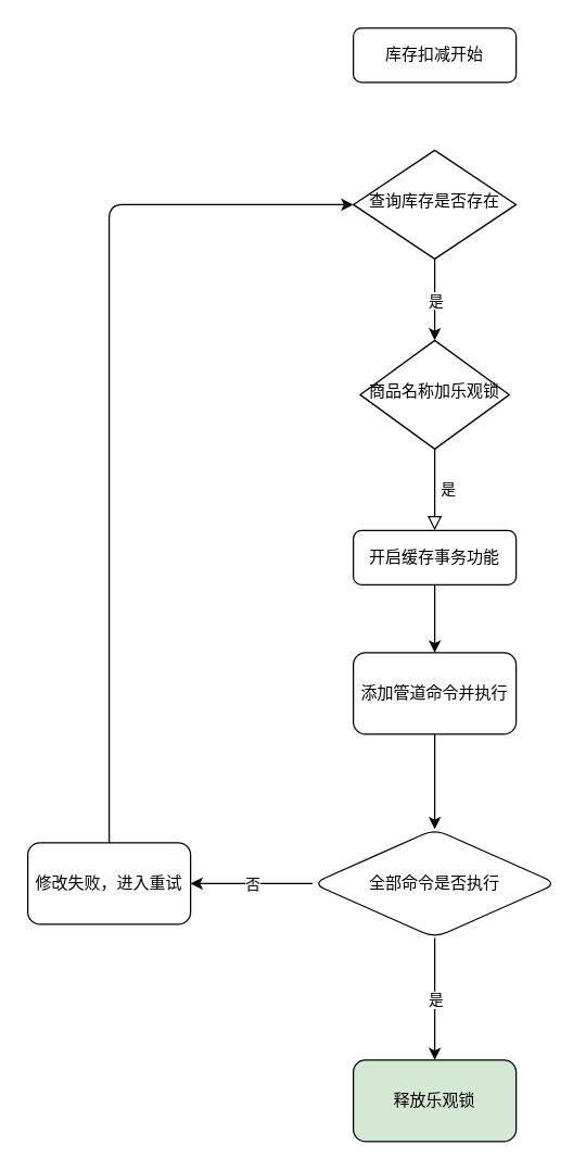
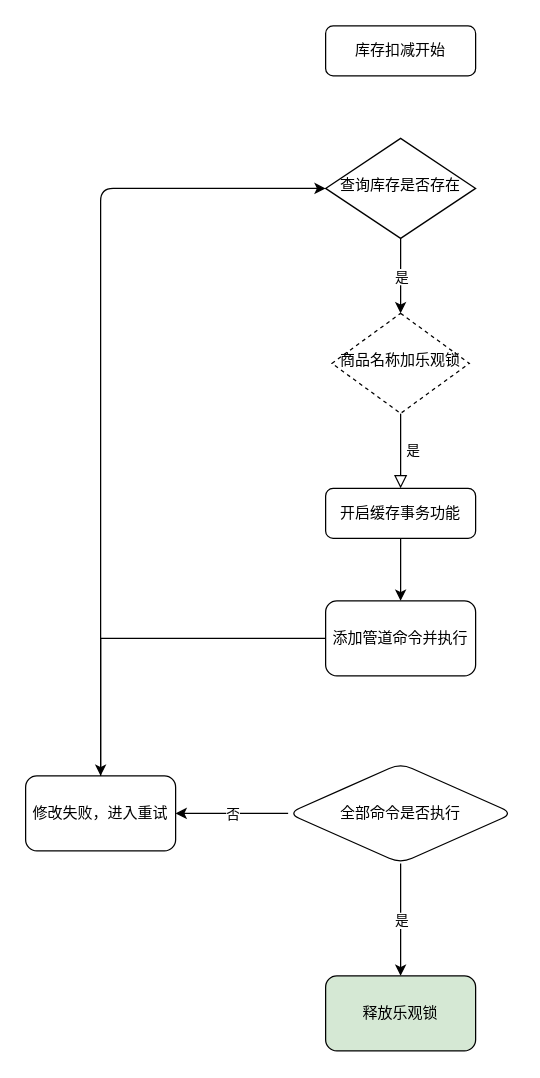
  <mxCell id="0" />
  <mxCell id="1" parent="0" />
  <mxCell id="2" value="库存扣减开始" style="rounded=1;whiteSpace=wrap;html=1;fontSize=12;glass=0;strokeWidth=1;shadow=0;" parent="1" vertex="1"><mxGeometry x="260" y="20" width="120" height="40" as="geometry" /></mxCell>
  <mxCell id="3" value="查询库存是否存在" style="rhombus;whiteSpace=wrap;html=1;shadow=0;fontFamily=Helvetica;fontSize=12;align=center;strokeWidth=1;spacing=6;spacingTop=-4;" parent="1" vertex="1"><mxGeometry x="260" y="110" width="120" height="80" as="geometry" /></mxCell>
  <mxCell id="4" value="是" style="rounded=0;html=1;jettySize=auto;orthogonalLoop=1;fontSize=11;endArrow=block;endFill=0;endSize=8;strokeWidth=1;shadow=0;labelBackgroundColor=none;edgeStyle=orthogonalEdgeStyle;" parent="1" source="5" target="7" edge="1"><mxGeometry y="10" relative="1" as="geometry"><mxPoint as="offset" /></mxGeometry></mxCell>
- <mxCell id="5" value="商品名称加乐观锁" style="rhombus;whiteSpace=wrap;html=1;shadow=0;fontFamily=Helvetica;fontSize=12;align=center;strokeWidth=1;spacing=6;spacingTop=-4;" parent="1" vertex="1"><mxGeometry x="265" y="250" width="110" height="80" as="geometry" /></mxCell>
+ <mxCell id="5" value="商品名称加乐观锁" style="rhombus;whiteSpace=wrap;html=1;shadow=0;fontFamily=Helvetica;fontSize=12;align=center;strokeWidth=1;spacing=6;spacingTop=-4;dashed=1;" parent="1" vertex="1"><mxGeometry x="265" y="250" width="110" height="80" as="geometry" /></mxCell>
  <mxCell id="6" value="" style="edgeStyle=orthogonalEdgeStyle;rounded=0;orthogonalLoop=1;jettySize=auto;html=1;" edge="1" parent="1" source="7" target="9"><mxGeometry relative="1" as="geometry" /></mxCell>
  <mxCell id="7" value="开启缓存事务功能" style="rounded=1;whiteSpace=wrap;html=1;fontSize=12;glass=0;strokeWidth=1;shadow=0;" parent="1" vertex="1"><mxGeometry x="260" y="390" width="120" height="40" as="geometry" /></mxCell>
- <mxCell id="8" value="" style="edgeStyle=orthogonalEdgeStyle;rounded=0;orthogonalLoop=1;jettySize=auto;html=1;" edge="1" parent="1" source="9" target="10"><mxGeometry relative="1" as="geometry" /></mxCell>
+ <mxCell id="8" value="" style="edgeStyle=orthogonalEdgeStyle;rounded=0;orthogonalLoop=1;jettySize=auto;html=1;" edge="1" parent="1" source="9" target="12"><mxGeometry relative="1" as="geometry" /></mxCell>
  <mxCell id="9" value="添加管道命令并执行" style="whiteSpace=wrap;html=1;rounded=1;shadow=0;strokeWidth=1;glass=0;" vertex="1" parent="1"><mxGeometry x="260" y="480" width="120" height="60" as="geometry" /></mxCell>
  <mxCell id="10" value="全部命令是否执行" style="rhombus;whiteSpace=wrap;html=1;rounded=1;shadow=0;strokeWidth=1;glass=0;" vertex="1" parent="1"><mxGeometry x="230" y="610" width="180" height="80" as="geometry" /></mxCell>
  <mxCell id="11" value="释放乐观锁" style="whiteSpace=wrap;html=1;rounded=1;shadow=0;strokeWidth=1;glass=0;fillColor=#d5e8d4;" vertex="1" parent="1"><mxGeometry x="260" y="780" width="120" height="60" as="geometry" /></mxCell>
  <mxCell id="12" value="修改失败，进入重试" style="rounded=1;whiteSpace=wrap;html=1;shadow=0;strokeWidth=1;glass=0;" vertex="1" parent="1"><mxGeometry x="20" y="620" width="120" height="60" as="geometry" /></mxCell>
  <mxCell id="13" value="" style="endArrow=classic;html=1;" edge="1" parent="1"><mxGeometry relative="1" as="geometry"><mxPoint x="230" y="650" as="sourcePoint" /><mxPoint x="140" y="650" as="targetPoint" /></mxGeometry></mxCell>
  <mxCell id="14" value="否" style="edgeLabel;resizable=0;html=1;align=center;verticalAlign=middle;" connectable="0" vertex="1" parent="13"><mxGeometry relative="1" as="geometry" /></mxCell>
  <mxCell id="15" value="" style="endArrow=classic;html=1;entryX=0.5;entryY=0;entryDx=0;entryDy=0;exitX=0.5;exitY=1;exitDx=0;exitDy=0;" edge="1" parent="1" source="10" target="11"><mxGeometry relative="1" as="geometry"><mxPoint x="420" y="660" as="sourcePoint" /><mxPoint x="530" y="660" as="targetPoint" /></mxGeometry></mxCell>
  <mxCell id="16" value="是" style="edgeLabel;resizable=0;html=1;align=center;verticalAlign=middle;" connectable="0" vertex="1" parent="15"><mxGeometry relative="1" as="geometry" /></mxCell>
  <mxCell id="17" value="" style="endArrow=classic;html=1;entryX=0;entryY=0.5;entryDx=0;entryDy=0;exitX=0.5;exitY=0;exitDx=0;exitDy=0;" edge="1" parent="1" source="12" target="3"><mxGeometry width="50" height="50" relative="1" as="geometry"><mxPoint x="80" y="610" as="sourcePoint" /><mxPoint x="490" y="230" as="targetPoint" /><Array as="points"><mxPoint x="80" y="150" /></Array></mxGeometry></mxCell>
  <mxCell id="18" value="" style="endArrow=classic;html=1;exitX=0.5;exitY=1;exitDx=0;exitDy=0;entryX=0.5;entryY=0;entryDx=0;entryDy=0;" edge="1" parent="1" source="3" target="5"><mxGeometry relative="1" as="geometry"><mxPoint x="380" y="370" as="sourcePoint" /><mxPoint x="540" y="370" as="targetPoint" /></mxGeometry></mxCell>
  <mxCell id="19" value="是" style="edgeLabel;resizable=0;html=1;align=center;verticalAlign=middle;" connectable="0" vertex="1" parent="18"><mxGeometry relative="1" as="geometry" /></mxCell>
